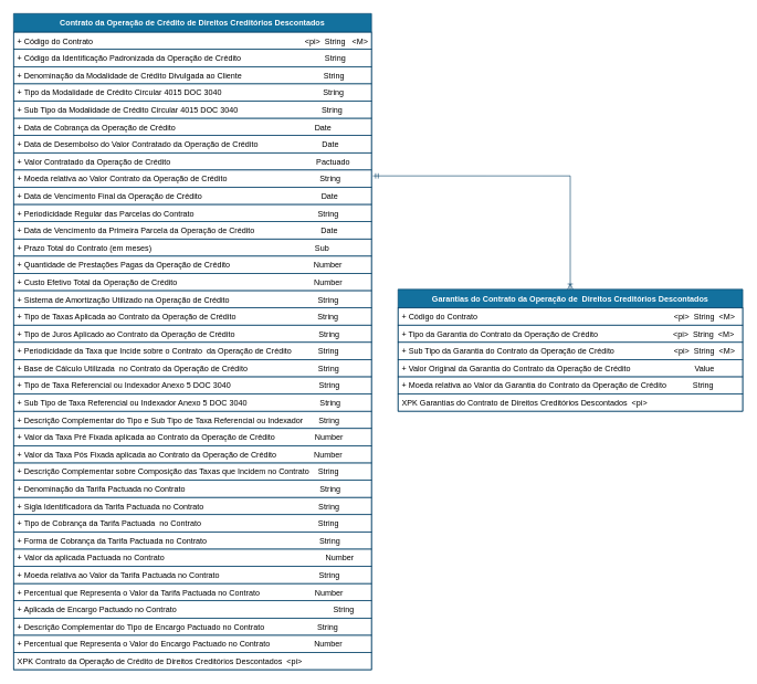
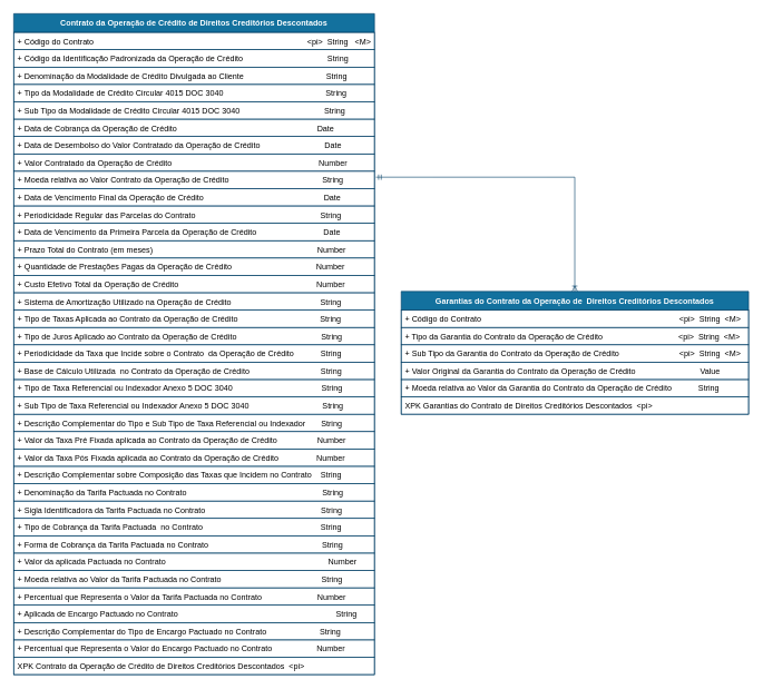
  <mxCell id="0" />
  <mxCell id="1" parent="0" />
  <mxCell id="2" value="" style="edgeStyle=orthogonalEdgeStyle;rounded=0;orthogonalLoop=1;jettySize=auto;html=1;startArrow=ERmandOne;startFill=0;endArrow=ERoneToMany;endFill=0;strokeColor=#003F66;exitX=1.004;exitY=0.342;exitDx=0;exitDy=0;exitPerimeter=0;" parent="1" source="19" edge="1"><mxGeometry relative="1" as="geometry"><Array as="points"><mxPoint x="860" y="265" /></Array><mxPoint x="859.7" y="336" as="sourcePoint" /><mxPoint x="859.8" y="436" as="targetPoint" /></mxGeometry></mxCell>
  <mxCell id="3" value="Garantias do Contrato da Operação de  Direitos Creditórios Descontados" style="swimlane;fontStyle=1;childLayout=stackLayout;horizontal=1;startSize=28;horizontalStack=0;resizeParent=1;resizeParentMax=0;resizeLast=0;collapsible=1;marginBottom=0;rounded=0;shadow=0;comic=0;sketch=0;align=center;html=0;autosize=1;fillColor=#13719E;strokeColor=#003F66;fontColor=#FFFFFF;" parent="1" vertex="1"><mxGeometry x="600" y="436" width="520" height="184" as="geometry" /></mxCell>
  <mxCell id="4" value="+ Código do Contrato                                                                                         &lt;pi&gt;  String  &lt;M&gt;" style="text;fillColor=none;align=left;verticalAlign=top;spacingLeft=4;spacingRight=4;overflow=hidden;rotatable=0;points=[[0,0.5],[1,0.5]];portConstraint=eastwest;strokeColor=#003F66;" parent="3" vertex="1"><mxGeometry y="28" width="520" height="26" as="geometry" /></mxCell>
  <mxCell id="5" value="+ Tipo da Garantia do Contrato da Operação de Crédito                                  &lt;pi&gt;  String  &lt;M&gt;" style="text;fillColor=none;align=left;verticalAlign=top;spacingLeft=4;spacingRight=4;overflow=hidden;rotatable=0;points=[[0,0.5],[1,0.5]];portConstraint=eastwest;strokeColor=#003F66;" parent="3" vertex="1"><mxGeometry y="54" width="520" height="26" as="geometry" /></mxCell>
  <mxCell id="6" value="+ Sub Tipo da Garantia do Contrato da Operação de Crédito                           &lt;pi&gt;  String  &lt;M&gt;" style="text;fillColor=none;align=left;verticalAlign=top;spacingLeft=4;spacingRight=4;overflow=hidden;rotatable=0;points=[[0,0.5],[1,0.5]];portConstraint=eastwest;strokeColor=#003F66;" parent="3" vertex="1"><mxGeometry y="80" width="520" height="26" as="geometry" /></mxCell>
  <mxCell id="7" value="+ Valor Original da Garantia do Contrato da Operação de Crédito                             Value" style="text;fillColor=none;align=left;verticalAlign=top;spacingLeft=4;spacingRight=4;overflow=hidden;rotatable=0;points=[[0,0.5],[1,0.5]];portConstraint=eastwest;strokeColor=#003F66;" parent="3" vertex="1"><mxGeometry y="106" width="520" height="26" as="geometry" /></mxCell>
  <mxCell id="8" value="+ Moeda relativa ao Valor da Garantia do Contrato da Operação de Crédito            String" style="text;fillColor=none;align=left;verticalAlign=top;spacingLeft=4;spacingRight=4;overflow=hidden;rotatable=0;points=[[0,0.5],[1,0.5]];portConstraint=eastwest;strokeColor=#003F66;" parent="3" vertex="1"><mxGeometry y="132" width="520" height="26" as="geometry" /></mxCell>
  <mxCell id="9" value="XPK Garantias do Contrato de Direitos Creditórios Descontados  &lt;pi&gt;" style="text;fillColor=none;align=left;verticalAlign=top;spacingLeft=4;spacingRight=4;overflow=hidden;rotatable=0;points=[[0,0.5],[1,0.5]];portConstraint=eastwest;strokeColor=#003F66;" parent="3" vertex="1"><mxGeometry y="158" width="520" height="26" as="geometry" /></mxCell>
  <mxCell id="10" value="Contrato da Operação de Crédito de Direitos Creditórios Descontados" style="swimlane;fontStyle=1;childLayout=stackLayout;horizontal=1;startSize=28;horizontalStack=0;resizeParent=1;resizeParentMax=0;resizeLast=0;collapsible=1;marginBottom=0;rounded=0;shadow=0;comic=0;sketch=0;align=center;html=0;autosize=1;fillColor=#13719E;strokeColor=#003F66;fontColor=#FFFFFF;" parent="1" vertex="1"><mxGeometry x="20" y="20" width="540" height="990" as="geometry" /></mxCell>
  <mxCell id="11" value="+ Código do Contrato                                                                                                &lt;pi&gt;  String   &lt;M&gt;" style="text;fillColor=none;align=left;verticalAlign=top;spacingLeft=4;spacingRight=4;overflow=hidden;rotatable=0;points=[[0,0.5],[1,0.5]];portConstraint=eastwest;strokeColor=#003F66;" parent="10" vertex="1"><mxGeometry y="28" width="540" height="26" as="geometry" /></mxCell>
  <mxCell id="12" value="+ Código da Identificação Padronizada da Operação de Crédito                                      String      " style="text;fillColor=none;align=left;verticalAlign=top;spacingLeft=4;spacingRight=4;overflow=hidden;rotatable=0;points=[[0,0.5],[1,0.5]];portConstraint=eastwest;strokeColor=#003F66;" parent="10" vertex="1"><mxGeometry y="54" width="540" height="26" as="geometry" /></mxCell>
  <mxCell id="13" value="+ Denominação da Modalidade de Crédito Divulgada ao Cliente                                     String" style="text;fillColor=none;align=left;verticalAlign=top;spacingLeft=4;spacingRight=4;overflow=hidden;rotatable=0;points=[[0,0.5],[1,0.5]];portConstraint=eastwest;strokeColor=#003F66;" parent="10" vertex="1"><mxGeometry y="80" width="540" height="26" as="geometry" /></mxCell>
  <mxCell id="14" value="+ Tipo da Modalidade de Crédito Circular 4015 DOC 3040                                              String" style="text;fillColor=none;align=left;verticalAlign=top;spacingLeft=4;spacingRight=4;overflow=hidden;rotatable=0;points=[[0,0.5],[1,0.5]];portConstraint=eastwest;strokeColor=#003F66;" parent="10" vertex="1"><mxGeometry y="106" width="540" height="26" as="geometry" /></mxCell>
  <mxCell id="15" value="+ Sub Tipo da Modalidade de Crédito Circular 4015 DOC 3040                                      String" style="text;fillColor=none;align=left;verticalAlign=top;spacingLeft=4;spacingRight=4;overflow=hidden;rotatable=0;points=[[0,0.5],[1,0.5]];portConstraint=eastwest;strokeColor=#003F66;" parent="10" vertex="1"><mxGeometry y="132" width="540" height="26" as="geometry" /></mxCell>
  <mxCell id="16" value="+ Data de Cobrança da Operação de Crédito                                                               Date" style="text;fillColor=none;align=left;verticalAlign=top;spacingLeft=4;spacingRight=4;overflow=hidden;rotatable=0;points=[[0,0.5],[1,0.5]];portConstraint=eastwest;strokeColor=#003F66;" parent="10" vertex="1"><mxGeometry y="158" width="540" height="26" as="geometry" /></mxCell>
  <mxCell id="17" value="+ Data de Desembolso do Valor Contratado da Operação de Crédito                             Date" style="text;fillColor=none;align=left;verticalAlign=top;spacingLeft=4;spacingRight=4;overflow=hidden;rotatable=0;points=[[0,0.5],[1,0.5]];portConstraint=eastwest;strokeColor=#003F66;" parent="10" vertex="1"><mxGeometry y="184" width="540" height="26" as="geometry" /></mxCell>
- <mxCell id="18" value="+ Valor Contratado da Operação de Crédito                                                                  Pactuado" style="text;fillColor=none;align=left;verticalAlign=top;spacingLeft=4;spacingRight=4;overflow=hidden;rotatable=0;points=[[0,0.5],[1,0.5]];portConstraint=eastwest;strokeColor=#003F66;" parent="10" vertex="1"><mxGeometry y="210" width="540" height="26" as="geometry" /></mxCell>
+ <mxCell id="18" value="+ Valor Contratado da Operação de Crédito                                                                  Number" style="text;fillColor=none;align=left;verticalAlign=top;spacingLeft=4;spacingRight=4;overflow=hidden;rotatable=0;points=[[0,0.5],[1,0.5]];portConstraint=eastwest;strokeColor=#003F66;" parent="10" vertex="1"><mxGeometry y="210" width="540" height="26" as="geometry" /></mxCell>
  <mxCell id="19" value="+ Moeda relativa ao Valor Contrato da Operação de Crédito                                          String" style="text;fillColor=none;align=left;verticalAlign=top;spacingLeft=4;spacingRight=4;overflow=hidden;rotatable=0;points=[[0,0.5],[1,0.5]];portConstraint=eastwest;strokeColor=#003F66;" parent="10" vertex="1"><mxGeometry y="236" width="540" height="26" as="geometry" /></mxCell>
  <mxCell id="20" value="+ Data de Vencimento Final da Operação de Crédito                                                      Date" style="text;fillColor=none;align=left;verticalAlign=top;spacingLeft=4;spacingRight=4;overflow=hidden;rotatable=0;points=[[0,0.5],[1,0.5]];portConstraint=eastwest;strokeColor=#003F66;" parent="10" vertex="1"><mxGeometry y="262" width="540" height="26" as="geometry" /></mxCell>
  <mxCell id="21" value="+ Periodicidade Regular das Parcelas do Contrato                                                        String" style="text;fillColor=none;align=left;verticalAlign=top;spacingLeft=4;spacingRight=4;overflow=hidden;rotatable=0;points=[[0,0.5],[1,0.5]];portConstraint=eastwest;strokeColor=#003F66;" parent="10" vertex="1"><mxGeometry y="288" width="540" height="26" as="geometry" /></mxCell>
  <mxCell id="22" value="+ Data de Vencimento da Primeira Parcela da Operação de Crédito                              Date" style="text;fillColor=none;align=left;verticalAlign=top;spacingLeft=4;spacingRight=4;overflow=hidden;rotatable=0;points=[[0,0.5],[1,0.5]];portConstraint=eastwest;strokeColor=#003F66;" parent="10" vertex="1"><mxGeometry y="314" width="540" height="26" as="geometry" /></mxCell>
- <mxCell id="23" value="+ Prazo Total do Contrato (em meses)                                                                          Sub  " style="text;fillColor=none;align=left;verticalAlign=top;spacingLeft=4;spacingRight=4;overflow=hidden;rotatable=0;points=[[0,0.5],[1,0.5]];portConstraint=eastwest;strokeColor=#003F66;" parent="10" vertex="1"><mxGeometry y="340" width="540" height="26" as="geometry" /></mxCell>
+ <mxCell id="23" value="+ Prazo Total do Contrato (em meses)                                                                          Number  " style="text;fillColor=none;align=left;verticalAlign=top;spacingLeft=4;spacingRight=4;overflow=hidden;rotatable=0;points=[[0,0.5],[1,0.5]];portConstraint=eastwest;strokeColor=#003F66;" parent="10" vertex="1"><mxGeometry y="340" width="540" height="26" as="geometry" /></mxCell>
  <mxCell id="24" value="+ Quantidade de Prestações Pagas da Operação de Crédito                                      Number  " style="text;fillColor=none;align=left;verticalAlign=top;spacingLeft=4;spacingRight=4;overflow=hidden;rotatable=0;points=[[0,0.5],[1,0.5]];portConstraint=eastwest;strokeColor=#003F66;" parent="10" vertex="1"><mxGeometry y="366" width="540" height="26" as="geometry" /></mxCell>
  <mxCell id="25" value="+ Custo Efetivo Total da Operação de Crédito                                                              Number" style="text;fillColor=none;align=left;verticalAlign=top;spacingLeft=4;spacingRight=4;overflow=hidden;rotatable=0;points=[[0,0.5],[1,0.5]];portConstraint=eastwest;strokeColor=#003F66;" parent="10" vertex="1"><mxGeometry y="392" width="540" height="26" as="geometry" /></mxCell>
  <mxCell id="26" value="+ Sistema de Amortização Utilizado na Operação de Crédito                                        String" style="text;fillColor=none;align=left;verticalAlign=top;spacingLeft=4;spacingRight=4;overflow=hidden;rotatable=0;points=[[0,0.5],[1,0.5]];portConstraint=eastwest;strokeColor=#003F66;" parent="10" vertex="1"><mxGeometry y="418" width="540" height="26" as="geometry" /></mxCell>
  <mxCell id="27" value="+ Tipo de Taxas Aplicada ao Contrato da Operação de Crédito                                     String" style="text;fillColor=none;align=left;verticalAlign=top;spacingLeft=4;spacingRight=4;overflow=hidden;rotatable=0;points=[[0,0.5],[1,0.5]];portConstraint=eastwest;strokeColor=#003F66;" parent="10" vertex="1"><mxGeometry y="444" width="540" height="26" as="geometry" /></mxCell>
  <mxCell id="28" value="+ Tipo de Juros Aplicado ao Contrato da Operação de Crédito                                      String" style="text;fillColor=none;align=left;verticalAlign=top;spacingLeft=4;spacingRight=4;overflow=hidden;rotatable=0;points=[[0,0.5],[1,0.5]];portConstraint=eastwest;strokeColor=#003F66;" parent="10" vertex="1"><mxGeometry y="470" width="540" height="26" as="geometry" /></mxCell>
  <mxCell id="29" value="+ Periodicidade da Taxa que Incide sobre o Contrato  da Operação de Crédito            String" style="text;fillColor=none;align=left;verticalAlign=top;spacingLeft=4;spacingRight=4;overflow=hidden;rotatable=0;points=[[0,0.5],[1,0.5]];portConstraint=eastwest;strokeColor=#003F66;" parent="10" vertex="1"><mxGeometry y="496" width="540" height="26" as="geometry" /></mxCell>
  <mxCell id="30" value="+ Base de Cálculo Utilizada  no Contrato da Operação de Crédito                                String" style="text;fillColor=none;align=left;verticalAlign=top;spacingLeft=4;spacingRight=4;overflow=hidden;rotatable=0;points=[[0,0.5],[1,0.5]];portConstraint=eastwest;strokeColor=#003F66;" parent="10" vertex="1"><mxGeometry y="522" width="540" height="26" as="geometry" /></mxCell>
  <mxCell id="31" value="+ Tipo de Taxa Referencial ou Indexador Anexo 5 DOC 3040                                        String" style="text;fillColor=none;align=left;verticalAlign=top;spacingLeft=4;spacingRight=4;overflow=hidden;rotatable=0;points=[[0,0.5],[1,0.5]];portConstraint=eastwest;strokeColor=#003F66;" parent="10" vertex="1"><mxGeometry y="548" width="540" height="26" as="geometry" /></mxCell>
  <mxCell id="32" value="+ Sub Tipo de Taxa Referencial ou Indexador Anexo 5 DOC 3040                                 String" style="text;fillColor=none;align=left;verticalAlign=top;spacingLeft=4;spacingRight=4;overflow=hidden;rotatable=0;points=[[0,0.5],[1,0.5]];portConstraint=eastwest;strokeColor=#003F66;" parent="10" vertex="1"><mxGeometry y="574" width="540" height="26" as="geometry" /></mxCell>
  <mxCell id="33" value="+ Descrição Complementar do Tipo e Sub Tipo de Taxa Referencial ou Indexador       String  " style="text;fillColor=none;align=left;verticalAlign=top;spacingLeft=4;spacingRight=4;overflow=hidden;rotatable=0;points=[[0,0.5],[1,0.5]];portConstraint=eastwest;strokeColor=#003F66;" parent="10" vertex="1"><mxGeometry y="600" width="540" height="26" as="geometry" /></mxCell>
  <mxCell id="34" value="+ Valor da Taxa Pré Fixada aplicada ao Contrato da Operação de Crédito                  Number" style="text;fillColor=none;align=left;verticalAlign=top;spacingLeft=4;spacingRight=4;overflow=hidden;rotatable=0;points=[[0,0.5],[1,0.5]];portConstraint=eastwest;strokeColor=#003F66;" parent="10" vertex="1"><mxGeometry y="626" width="540" height="26" as="geometry" /></mxCell>
  <mxCell id="35" value="+ Valor da Taxa Pós Fixada aplicada ao Contrato da Operação de Crédito                 Number" style="text;fillColor=none;align=left;verticalAlign=top;spacingLeft=4;spacingRight=4;overflow=hidden;rotatable=0;points=[[0,0.5],[1,0.5]];portConstraint=eastwest;strokeColor=#003F66;" parent="10" vertex="1"><mxGeometry y="652" width="540" height="26" as="geometry" /></mxCell>
  <mxCell id="36" value="+ Descrição Complementar sobre Composição das Taxas que Incidem no Contrato    String" style="text;fillColor=none;align=left;verticalAlign=top;spacingLeft=4;spacingRight=4;overflow=hidden;rotatable=0;points=[[0,0.5],[1,0.5]];portConstraint=eastwest;strokeColor=#003F66;" parent="10" vertex="1"><mxGeometry y="678" width="540" height="26" as="geometry" /></mxCell>
  <mxCell id="37" value="+ Denominação da Tarifa Pactuada no Contrato                                                             String" style="text;fillColor=none;align=left;verticalAlign=top;spacingLeft=4;spacingRight=4;overflow=hidden;rotatable=0;points=[[0,0.5],[1,0.5]];portConstraint=eastwest;strokeColor=#003F66;" parent="10" vertex="1"><mxGeometry y="704" width="540" height="26" as="geometry" /></mxCell>
  <mxCell id="38" value="+ Sigla Identificadora da Tarifa Pactuada no Contrato                                                    String" style="text;fillColor=none;align=left;verticalAlign=top;spacingLeft=4;spacingRight=4;overflow=hidden;rotatable=0;points=[[0,0.5],[1,0.5]];portConstraint=eastwest;strokeColor=#003F66;" parent="10" vertex="1"><mxGeometry y="730" width="540" height="26" as="geometry" /></mxCell>
  <mxCell id="39" value="+ Tipo de Cobrança da Tarifa Pactuada  no Contrato                                                     String" style="text;fillColor=none;align=left;verticalAlign=top;spacingLeft=4;spacingRight=4;overflow=hidden;rotatable=0;points=[[0,0.5],[1,0.5]];portConstraint=eastwest;strokeColor=#003F66;" parent="10" vertex="1"><mxGeometry y="756" width="540" height="26" as="geometry" /></mxCell>
  <mxCell id="40" value="+ Forma de Cobrança da Tarifa Pactuada no Contrato                                                   String" style="text;fillColor=none;align=left;verticalAlign=top;spacingLeft=4;spacingRight=4;overflow=hidden;rotatable=0;points=[[0,0.5],[1,0.5]];portConstraint=eastwest;strokeColor=#003F66;" parent="10" vertex="1"><mxGeometry y="782" width="540" height="26" as="geometry" /></mxCell>
  <mxCell id="41" value="+ Valor da aplicada Pactuada no Contrato                                                                         Number" style="text;fillColor=none;align=left;verticalAlign=top;spacingLeft=4;spacingRight=4;overflow=hidden;rotatable=0;points=[[0,0.5],[1,0.5]];portConstraint=eastwest;strokeColor=#003F66;" parent="10" vertex="1"><mxGeometry y="808" width="540" height="26" as="geometry" /></mxCell>
  <mxCell id="42" value="+ Moeda relativa ao Valor da Tarifa Pactuada no Contrato                                             String" style="text;fillColor=none;align=left;verticalAlign=top;spacingLeft=4;spacingRight=4;overflow=hidden;rotatable=0;points=[[0,0.5],[1,0.5]];portConstraint=eastwest;strokeColor=#003F66;" parent="10" vertex="1"><mxGeometry y="834" width="540" height="26" as="geometry" /></mxCell>
  <mxCell id="43" value="+ Percentual que Representa o Valor da Tarifa Pactuada no Contrato                         Number" style="text;fillColor=none;align=left;verticalAlign=top;spacingLeft=4;spacingRight=4;overflow=hidden;rotatable=0;points=[[0,0.5],[1,0.5]];portConstraint=eastwest;strokeColor=#003F66;" parent="10" vertex="1"><mxGeometry y="860" width="540" height="26" as="geometry" /></mxCell>
  <mxCell id="44" value="+ Aplicada de Encargo Pactuado no Contrato                                                                       String" style="text;fillColor=none;align=left;verticalAlign=top;spacingLeft=4;spacingRight=4;overflow=hidden;rotatable=0;points=[[0,0.5],[1,0.5]];portConstraint=eastwest;strokeColor=#003F66;" parent="10" vertex="1"><mxGeometry y="886" width="540" height="26" as="geometry" /></mxCell>
  <mxCell id="45" value="+ Descrição Complementar do Tipo de Encargo Pactuado no Contrato                        String" style="text;fillColor=none;align=left;verticalAlign=top;spacingLeft=4;spacingRight=4;overflow=hidden;rotatable=0;points=[[0,0.5],[1,0.5]];portConstraint=eastwest;strokeColor=#003F66;" parent="10" vertex="1"><mxGeometry y="912" width="540" height="26" as="geometry" /></mxCell>
  <mxCell id="46" value="+ Percentual que Representa o Valor do Encargo Pactuado no Contrato                    Number" style="text;fillColor=none;align=left;verticalAlign=top;spacingLeft=4;spacingRight=4;overflow=hidden;rotatable=0;points=[[0,0.5],[1,0.5]];portConstraint=eastwest;strokeColor=#003F66;" parent="10" vertex="1"><mxGeometry y="938" width="540" height="26" as="geometry" /></mxCell>
  <mxCell id="47" value="XPK Contrato da Operação de Crédito de Direitos Creditórios Descontados  &lt;pi&gt;" style="text;fillColor=none;align=left;verticalAlign=top;spacingLeft=4;spacingRight=4;overflow=hidden;rotatable=0;points=[[0,0.5],[1,0.5]];portConstraint=eastwest;strokeColor=#003F66;" parent="10" vertex="1"><mxGeometry y="964" width="540" height="26" as="geometry" /></mxCell>
